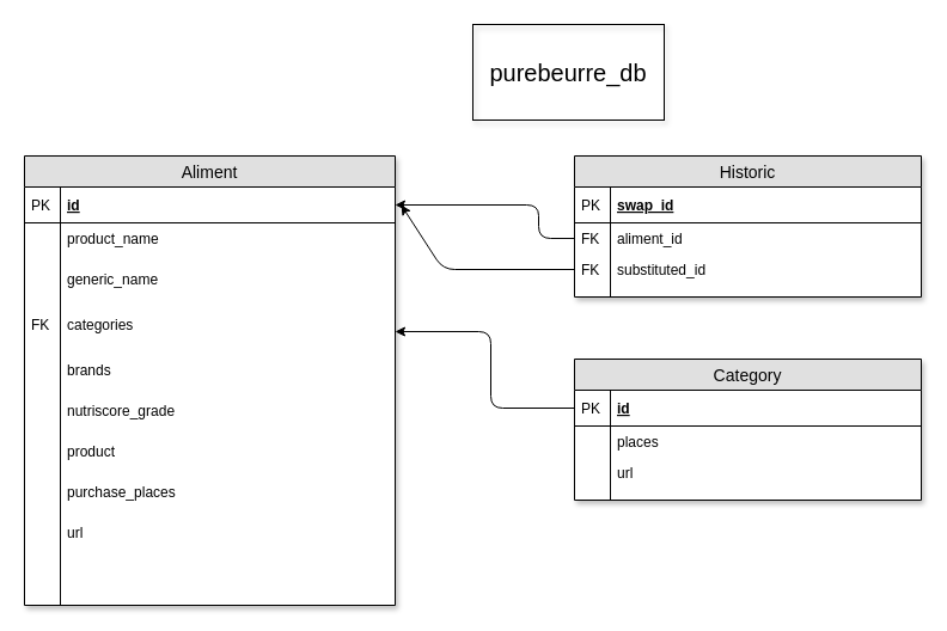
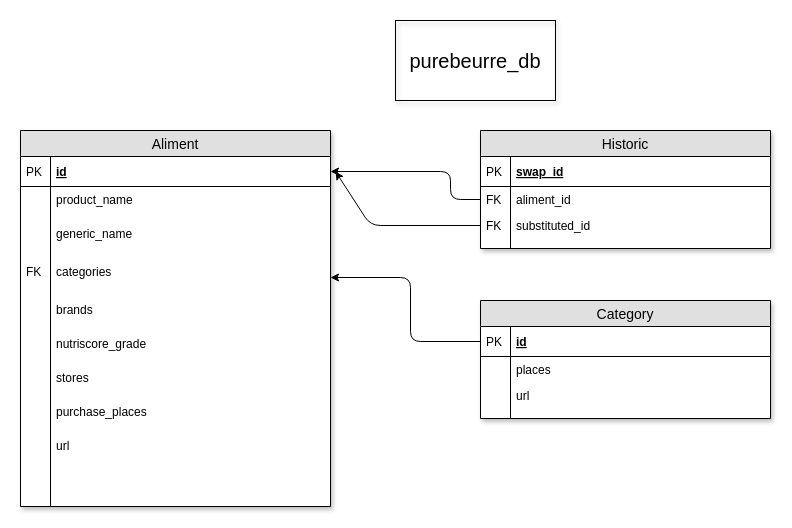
  <mxCell id="0" />
  <mxCell id="1" parent="0" />
  <mxCell id="2" value="&lt;font style=&quot;font-size: 20px&quot;&gt;purebeurre_db&lt;/font&gt;" style="text;html=1;strokeColor=#000000;fillColor=none;align=center;verticalAlign=middle;whiteSpace=wrap;rounded=0;shadow=1;" parent="1" vertex="1"><mxGeometry x="395" y="20" width="160" height="80" as="geometry" /></mxCell>
  <mxCell id="3" value="Aliment" style="swimlane;fontStyle=0;childLayout=stackLayout;horizontal=1;startSize=26;fillColor=#e0e0e0;horizontalStack=0;resizeParent=1;resizeParentMax=0;resizeLast=0;collapsible=1;marginBottom=0;swimlaneFillColor=#ffffff;align=center;fontSize=14;shadow=1;strokeColor=#000000;" parent="1" vertex="1"><mxGeometry x="20" y="130" width="310" height="376" as="geometry"><mxRectangle x="10" y="150" width="80" height="26" as="alternateBounds" /></mxGeometry></mxCell>
  <mxCell id="4" value="id" style="shape=partialRectangle;top=0;left=0;right=0;bottom=1;align=left;verticalAlign=middle;fillColor=none;spacingLeft=34;spacingRight=4;overflow=hidden;rotatable=0;points=[[0,0.5],[1,0.5]];portConstraint=eastwest;dropTarget=0;fontStyle=5;fontSize=12;" parent="3" vertex="1"><mxGeometry y="26" width="310" height="30" as="geometry" /></mxCell>
  <mxCell id="5" value="PK" style="shape=partialRectangle;top=0;left=0;bottom=0;fillColor=none;align=left;verticalAlign=middle;spacingLeft=4;spacingRight=4;overflow=hidden;rotatable=0;points=[];portConstraint=eastwest;part=1;fontSize=12;" parent="4" vertex="1" connectable="0"><mxGeometry width="30" height="30" as="geometry" /></mxCell>
  <mxCell id="6" value="product_name" style="shape=partialRectangle;top=0;left=0;right=0;bottom=0;align=left;verticalAlign=top;fillColor=none;spacingLeft=34;spacingRight=4;overflow=hidden;rotatable=0;points=[[0,0.5],[1,0.5]];portConstraint=eastwest;dropTarget=0;fontSize=12;" parent="3" vertex="1"><mxGeometry y="56" width="310" height="34" as="geometry" /></mxCell>
  <mxCell id="7" value="" style="shape=partialRectangle;top=0;left=0;bottom=0;fillColor=none;align=left;verticalAlign=top;spacingLeft=4;spacingRight=4;overflow=hidden;rotatable=0;points=[];portConstraint=eastwest;part=1;fontSize=12;" parent="6" vertex="1" connectable="0"><mxGeometry width="30" height="34" as="geometry" /></mxCell>
  <mxCell id="8" value="generic_name" style="shape=partialRectangle;top=0;left=0;right=0;bottom=0;align=left;verticalAlign=top;fillColor=none;spacingLeft=34;spacingRight=4;overflow=hidden;rotatable=0;points=[[0,0.5],[1,0.5]];portConstraint=eastwest;dropTarget=0;fontSize=12;" parent="3" vertex="1"><mxGeometry y="90" width="310" height="38" as="geometry" /></mxCell>
  <mxCell id="9" value="" style="shape=partialRectangle;top=0;left=0;bottom=0;fillColor=none;align=left;verticalAlign=top;spacingLeft=4;spacingRight=4;overflow=hidden;rotatable=0;points=[];portConstraint=eastwest;part=1;fontSize=12;" parent="8" vertex="1" connectable="0"><mxGeometry width="30" height="38" as="geometry" /></mxCell>
  <mxCell id="10" value="categories" style="shape=partialRectangle;top=0;left=0;right=0;bottom=0;align=left;verticalAlign=top;fillColor=none;spacingLeft=34;spacingRight=4;overflow=hidden;rotatable=0;points=[[0,0.5],[1,0.5]];portConstraint=eastwest;dropTarget=0;fontSize=12;" parent="3" vertex="1"><mxGeometry y="128" width="310" height="38" as="geometry" /></mxCell>
  <mxCell id="11" value="FK" style="shape=partialRectangle;top=0;left=0;bottom=0;fillColor=none;align=left;verticalAlign=top;spacingLeft=4;spacingRight=4;overflow=hidden;rotatable=0;points=[];portConstraint=eastwest;part=1;fontSize=12;" parent="10" vertex="1" connectable="0"><mxGeometry width="30" height="38" as="geometry" /></mxCell>
  <mxCell id="12" value="brands" style="shape=partialRectangle;top=0;left=0;right=0;bottom=0;align=left;verticalAlign=top;fillColor=none;spacingLeft=34;spacingRight=4;overflow=hidden;rotatable=0;points=[[0,0.5],[1,0.5]];portConstraint=eastwest;dropTarget=0;fontSize=12;" parent="3" vertex="1"><mxGeometry y="166" width="310" height="34" as="geometry" /></mxCell>
  <mxCell id="13" value="" style="shape=partialRectangle;top=0;left=0;bottom=0;fillColor=none;align=left;verticalAlign=top;spacingLeft=4;spacingRight=4;overflow=hidden;rotatable=0;points=[];portConstraint=eastwest;part=1;fontSize=12;" parent="12" vertex="1" connectable="0"><mxGeometry width="30" height="34" as="geometry" /></mxCell>
  <mxCell id="14" value="nutriscore_grade" style="shape=partialRectangle;top=0;left=0;right=0;bottom=0;align=left;verticalAlign=top;fillColor=none;spacingLeft=34;spacingRight=4;overflow=hidden;rotatable=0;points=[[0,0.5],[1,0.5]];portConstraint=eastwest;dropTarget=0;fontSize=12;" parent="3" vertex="1"><mxGeometry y="200" width="310" height="34" as="geometry" /></mxCell>
  <mxCell id="15" value="" style="shape=partialRectangle;top=0;left=0;bottom=0;fillColor=none;align=left;verticalAlign=top;spacingLeft=4;spacingRight=4;overflow=hidden;rotatable=0;points=[];portConstraint=eastwest;part=1;fontSize=12;" parent="14" vertex="1" connectable="0"><mxGeometry width="30" height="34" as="geometry" /></mxCell>
- <mxCell id="16" value="product" style="shape=partialRectangle;top=0;left=0;right=0;bottom=0;align=left;verticalAlign=top;fillColor=none;spacingLeft=34;spacingRight=4;overflow=hidden;rotatable=0;points=[[0,0.5],[1,0.5]];portConstraint=eastwest;dropTarget=0;fontSize=12;" parent="3" vertex="1"><mxGeometry y="234" width="310" height="34" as="geometry" /></mxCell>
+ <mxCell id="16" value="stores" style="shape=partialRectangle;top=0;left=0;right=0;bottom=0;align=left;verticalAlign=top;fillColor=none;spacingLeft=34;spacingRight=4;overflow=hidden;rotatable=0;points=[[0,0.5],[1,0.5]];portConstraint=eastwest;dropTarget=0;fontSize=12;" parent="3" vertex="1"><mxGeometry y="234" width="310" height="34" as="geometry" /></mxCell>
  <mxCell id="17" value="" style="shape=partialRectangle;top=0;left=0;bottom=0;fillColor=none;align=left;verticalAlign=top;spacingLeft=4;spacingRight=4;overflow=hidden;rotatable=0;points=[];portConstraint=eastwest;part=1;fontSize=12;" parent="16" vertex="1" connectable="0"><mxGeometry width="30" height="34" as="geometry" /></mxCell>
  <mxCell id="18" value="purchase_places" style="shape=partialRectangle;top=0;left=0;right=0;bottom=0;align=left;verticalAlign=top;fillColor=none;spacingLeft=34;spacingRight=4;overflow=hidden;rotatable=0;points=[[0,0.5],[1,0.5]];portConstraint=eastwest;dropTarget=0;fontSize=12;" parent="3" vertex="1"><mxGeometry y="268" width="310" height="34" as="geometry" /></mxCell>
  <mxCell id="19" value="" style="shape=partialRectangle;top=0;left=0;bottom=0;fillColor=none;align=left;verticalAlign=top;spacingLeft=4;spacingRight=4;overflow=hidden;rotatable=0;points=[];portConstraint=eastwest;part=1;fontSize=12;" parent="18" vertex="1" connectable="0"><mxGeometry width="30" height="34" as="geometry" /></mxCell>
  <mxCell id="20" value="url" style="shape=partialRectangle;top=0;left=0;right=0;bottom=0;align=left;verticalAlign=top;fillColor=none;spacingLeft=34;spacingRight=4;overflow=hidden;rotatable=0;points=[[0,0.5],[1,0.5]];portConstraint=eastwest;dropTarget=0;fontSize=12;" parent="3" vertex="1"><mxGeometry y="302" width="310" height="34" as="geometry" /></mxCell>
  <mxCell id="21" value="" style="shape=partialRectangle;top=0;left=0;bottom=0;fillColor=none;align=left;verticalAlign=top;spacingLeft=4;spacingRight=4;overflow=hidden;rotatable=0;points=[];portConstraint=eastwest;part=1;fontSize=12;" parent="20" vertex="1" connectable="0"><mxGeometry width="30" height="34" as="geometry" /></mxCell>
  <mxCell id="22" value="" style="shape=partialRectangle;top=0;left=0;right=0;bottom=0;align=left;verticalAlign=top;fillColor=none;spacingLeft=34;spacingRight=4;overflow=hidden;rotatable=0;points=[[0,0.5],[1,0.5]];portConstraint=eastwest;dropTarget=0;fontSize=12;" parent="3" vertex="1"><mxGeometry y="336" width="310" height="40" as="geometry" /></mxCell>
  <mxCell id="23" value="" style="shape=partialRectangle;top=0;left=0;bottom=0;fillColor=none;align=left;verticalAlign=top;spacingLeft=4;spacingRight=4;overflow=hidden;rotatable=0;points=[];portConstraint=eastwest;part=1;fontSize=12;" parent="22" vertex="1" connectable="0"><mxGeometry width="30" height="40" as="geometry" /></mxCell>
  <mxCell id="24" value="Category" style="swimlane;fontStyle=0;childLayout=stackLayout;horizontal=1;startSize=26;fillColor=#e0e0e0;horizontalStack=0;resizeParent=1;resizeParentMax=0;resizeLast=0;collapsible=1;marginBottom=0;swimlaneFillColor=#ffffff;align=center;fontSize=14;shadow=1;strokeColor=#000000;" parent="1" vertex="1"><mxGeometry x="480" y="300" width="290" height="118" as="geometry" /></mxCell>
  <mxCell id="25" value="id" style="shape=partialRectangle;top=0;left=0;right=0;bottom=1;align=left;verticalAlign=middle;fillColor=none;spacingLeft=34;spacingRight=4;overflow=hidden;rotatable=0;points=[[0,0.5],[1,0.5]];portConstraint=eastwest;dropTarget=0;fontStyle=5;fontSize=12;" parent="24" vertex="1"><mxGeometry y="26" width="290" height="30" as="geometry" /></mxCell>
  <mxCell id="26" value="PK" style="shape=partialRectangle;top=0;left=0;bottom=0;fillColor=none;align=left;verticalAlign=middle;spacingLeft=4;spacingRight=4;overflow=hidden;rotatable=0;points=[];portConstraint=eastwest;part=1;fontSize=12;" parent="25" vertex="1" connectable="0"><mxGeometry width="30" height="30" as="geometry" /></mxCell>
  <mxCell id="27" value="places" style="shape=partialRectangle;top=0;left=0;right=0;bottom=0;align=left;verticalAlign=top;fillColor=none;spacingLeft=34;spacingRight=4;overflow=hidden;rotatable=0;points=[[0,0.5],[1,0.5]];portConstraint=eastwest;dropTarget=0;fontSize=12;" parent="24" vertex="1"><mxGeometry y="56" width="290" height="26" as="geometry" /></mxCell>
  <mxCell id="28" value="" style="shape=partialRectangle;top=0;left=0;bottom=0;fillColor=none;align=left;verticalAlign=top;spacingLeft=4;spacingRight=4;overflow=hidden;rotatable=0;points=[];portConstraint=eastwest;part=1;fontSize=12;" parent="27" vertex="1" connectable="0"><mxGeometry width="30" height="26" as="geometry" /></mxCell>
  <mxCell id="29" value="url" style="shape=partialRectangle;top=0;left=0;right=0;bottom=0;align=left;verticalAlign=top;fillColor=none;spacingLeft=34;spacingRight=4;overflow=hidden;rotatable=0;points=[[0,0.5],[1,0.5]];portConstraint=eastwest;dropTarget=0;fontSize=12;" vertex="1" parent="24"><mxGeometry y="82" width="290" height="26" as="geometry" /></mxCell>
  <mxCell id="30" value="" style="shape=partialRectangle;top=0;left=0;bottom=0;fillColor=none;align=left;verticalAlign=top;spacingLeft=4;spacingRight=4;overflow=hidden;rotatable=0;points=[];portConstraint=eastwest;part=1;fontSize=12;" vertex="1" connectable="0" parent="29"><mxGeometry width="30" height="26" as="geometry" /></mxCell>
  <mxCell id="31" value="" style="shape=partialRectangle;top=0;left=0;right=0;bottom=0;align=left;verticalAlign=top;fillColor=none;spacingLeft=34;spacingRight=4;overflow=hidden;rotatable=0;points=[[0,0.5],[1,0.5]];portConstraint=eastwest;dropTarget=0;fontSize=12;" parent="24" vertex="1"><mxGeometry y="108" width="290" height="10" as="geometry" /></mxCell>
  <mxCell id="32" value="" style="shape=partialRectangle;top=0;left=0;bottom=0;fillColor=none;align=left;verticalAlign=top;spacingLeft=4;spacingRight=4;overflow=hidden;rotatable=0;points=[];portConstraint=eastwest;part=1;fontSize=12;" parent="31" vertex="1" connectable="0"><mxGeometry width="30" height="10" as="geometry" /></mxCell>
  <mxCell id="33" value="Historic" style="swimlane;fontStyle=0;childLayout=stackLayout;horizontal=1;startSize=26;fillColor=#e0e0e0;horizontalStack=0;resizeParent=1;resizeParentMax=0;resizeLast=0;collapsible=1;marginBottom=0;swimlaneFillColor=#ffffff;align=center;fontSize=14;shadow=1;strokeColor=#000000;" parent="1" vertex="1"><mxGeometry x="480" y="130" width="290" height="118" as="geometry" /></mxCell>
  <mxCell id="34" value="swap_id" style="shape=partialRectangle;top=0;left=0;right=0;bottom=1;align=left;verticalAlign=middle;fillColor=none;spacingLeft=34;spacingRight=4;overflow=hidden;rotatable=0;points=[[0,0.5],[1,0.5]];portConstraint=eastwest;dropTarget=0;fontStyle=5;fontSize=12;" parent="33" vertex="1"><mxGeometry y="26" width="290" height="30" as="geometry" /></mxCell>
  <mxCell id="35" value="PK" style="shape=partialRectangle;top=0;left=0;bottom=0;fillColor=none;align=left;verticalAlign=middle;spacingLeft=4;spacingRight=4;overflow=hidden;rotatable=0;points=[];portConstraint=eastwest;part=1;fontSize=12;" parent="34" vertex="1" connectable="0"><mxGeometry width="30" height="30" as="geometry" /></mxCell>
  <mxCell id="36" value="aliment_id" style="shape=partialRectangle;top=0;left=0;right=0;bottom=0;align=left;verticalAlign=top;fillColor=none;spacingLeft=34;spacingRight=4;overflow=hidden;rotatable=0;points=[[0,0.5],[1,0.5]];portConstraint=eastwest;dropTarget=0;fontSize=12;" parent="33" vertex="1"><mxGeometry y="56" width="290" height="26" as="geometry" /></mxCell>
  <mxCell id="37" value="FK" style="shape=partialRectangle;top=0;left=0;bottom=0;fillColor=none;align=left;verticalAlign=top;spacingLeft=4;spacingRight=4;overflow=hidden;rotatable=0;points=[];portConstraint=eastwest;part=1;fontSize=12;" parent="36" vertex="1" connectable="0"><mxGeometry width="30" height="26" as="geometry" /></mxCell>
  <mxCell id="38" value="substituted_id" style="shape=partialRectangle;top=0;left=0;right=0;bottom=0;align=left;verticalAlign=top;fillColor=none;spacingLeft=34;spacingRight=4;overflow=hidden;rotatable=0;points=[[0,0.5],[1,0.5]];portConstraint=eastwest;dropTarget=0;fontSize=12;" parent="33" vertex="1"><mxGeometry y="82" width="290" height="26" as="geometry" /></mxCell>
  <mxCell id="39" value="FK" style="shape=partialRectangle;top=0;left=0;bottom=0;fillColor=none;align=left;verticalAlign=top;spacingLeft=4;spacingRight=4;overflow=hidden;rotatable=0;points=[];portConstraint=eastwest;part=1;fontSize=12;" parent="38" vertex="1" connectable="0"><mxGeometry width="30" height="26" as="geometry" /></mxCell>
  <mxCell id="40" value="" style="shape=partialRectangle;top=0;left=0;right=0;bottom=0;align=left;verticalAlign=top;fillColor=none;spacingLeft=34;spacingRight=4;overflow=hidden;rotatable=0;points=[[0,0.5],[1,0.5]];portConstraint=eastwest;dropTarget=0;fontSize=12;" parent="33" vertex="1"><mxGeometry y="108" width="290" height="10" as="geometry" /></mxCell>
  <mxCell id="41" value="" style="shape=partialRectangle;top=0;left=0;bottom=0;fillColor=none;align=left;verticalAlign=top;spacingLeft=4;spacingRight=4;overflow=hidden;rotatable=0;points=[];portConstraint=eastwest;part=1;fontSize=12;" parent="40" vertex="1" connectable="0"><mxGeometry width="30" height="10" as="geometry" /></mxCell>
  <mxCell id="42" value="" style="endArrow=classic;html=1;exitX=0;exitY=0.5;exitDx=0;exitDy=0;entryX=1;entryY=0.5;entryDx=0;entryDy=0;" edge="1" parent="1" source="36" target="4"><mxGeometry width="50" height="50" relative="1" as="geometry"><mxPoint x="370" y="280" as="sourcePoint" /><mxPoint x="420" y="230" as="targetPoint" /><Array as="points"><mxPoint x="450" y="199" /><mxPoint x="450" y="171" /></Array></mxGeometry></mxCell>
  <mxCell id="43" value="" style="endArrow=classic;html=1;exitX=0;exitY=0.5;exitDx=0;exitDy=0;" edge="1" parent="1" source="38"><mxGeometry width="50" height="50" relative="1" as="geometry"><mxPoint x="390" y="310" as="sourcePoint" /><mxPoint x="335" y="171" as="targetPoint" /><Array as="points"><mxPoint x="370" y="225" /></Array></mxGeometry></mxCell>
  <mxCell id="44" value="" style="endArrow=classic;html=1;exitX=0;exitY=0.5;exitDx=0;exitDy=0;entryX=1;entryY=0.5;entryDx=0;entryDy=0;" edge="1" parent="1" source="25" target="10"><mxGeometry width="50" height="50" relative="1" as="geometry"><mxPoint x="398" y="430" as="sourcePoint" /><mxPoint x="448" y="380" as="targetPoint" /><Array as="points"><mxPoint x="410" y="341" /><mxPoint x="410" y="277" /></Array></mxGeometry></mxCell>
